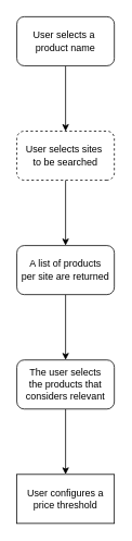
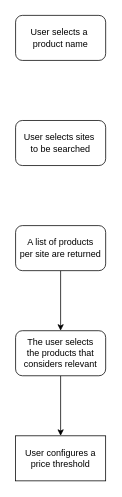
  <mxCell id="0" />
  <mxCell id="1" parent="0" />
- <mxCell id="2" value="" style="edgeStyle=none;html=1;" edge="1" parent="1" source="3" target="5"><mxGeometry relative="1" as="geometry" /></mxCell>
  <mxCell id="3" value="User selects a&amp;nbsp;&lt;br&gt;product name" style="rounded=1;whiteSpace=wrap;html=1;" vertex="1" parent="1"><mxGeometry x="20" y="20" width="120" height="60" as="geometry" /></mxCell>
- <mxCell id="4" value="" style="edgeStyle=none;html=1;" edge="1" parent="1" source="5" target="7"><mxGeometry relative="1" as="geometry" /></mxCell>
- <mxCell id="5" value="User selects sites&amp;nbsp;&lt;br&gt;to be searched" style="rounded=1;whiteSpace=wrap;html=1;direction=west;dashed=1;" vertex="1" parent="1"><mxGeometry x="20" y="160" width="120" height="60" as="geometry" /></mxCell>
+ <mxCell id="5" value="User selects sites&amp;nbsp;&lt;br&gt;to be searched" style="rounded=1;whiteSpace=wrap;html=1;direction=west;" vertex="1" parent="1"><mxGeometry x="20" y="160" width="120" height="60" as="geometry" /></mxCell>
  <mxCell id="6" value="" style="edgeStyle=none;html=1;" edge="1" parent="1" source="7" target="9"><mxGeometry relative="1" as="geometry" /></mxCell>
  <mxCell id="7" value="A list of products&lt;br&gt;per site are returned" style="whiteSpace=wrap;html=1;rounded=1;" vertex="1" parent="1"><mxGeometry x="20" y="300" width="120" height="60" as="geometry" /></mxCell>
  <mxCell id="8" value="" style="edgeStyle=none;html=1;" edge="1" parent="1" source="9" target="10"><mxGeometry relative="1" as="geometry" /></mxCell>
  <mxCell id="9" value="The user selects&lt;br&gt;the products that considers relevant" style="whiteSpace=wrap;html=1;rounded=1;" vertex="1" parent="1"><mxGeometry x="20" y="440" width="120" height="60" as="geometry" /></mxCell>
  <mxCell id="10" value="User configures a&lt;br&gt;price threshold" style="whiteSpace=wrap;html=1;rounded=0;" vertex="1" parent="1"><mxGeometry x="20" y="580" width="120" height="60" as="geometry" /></mxCell>
